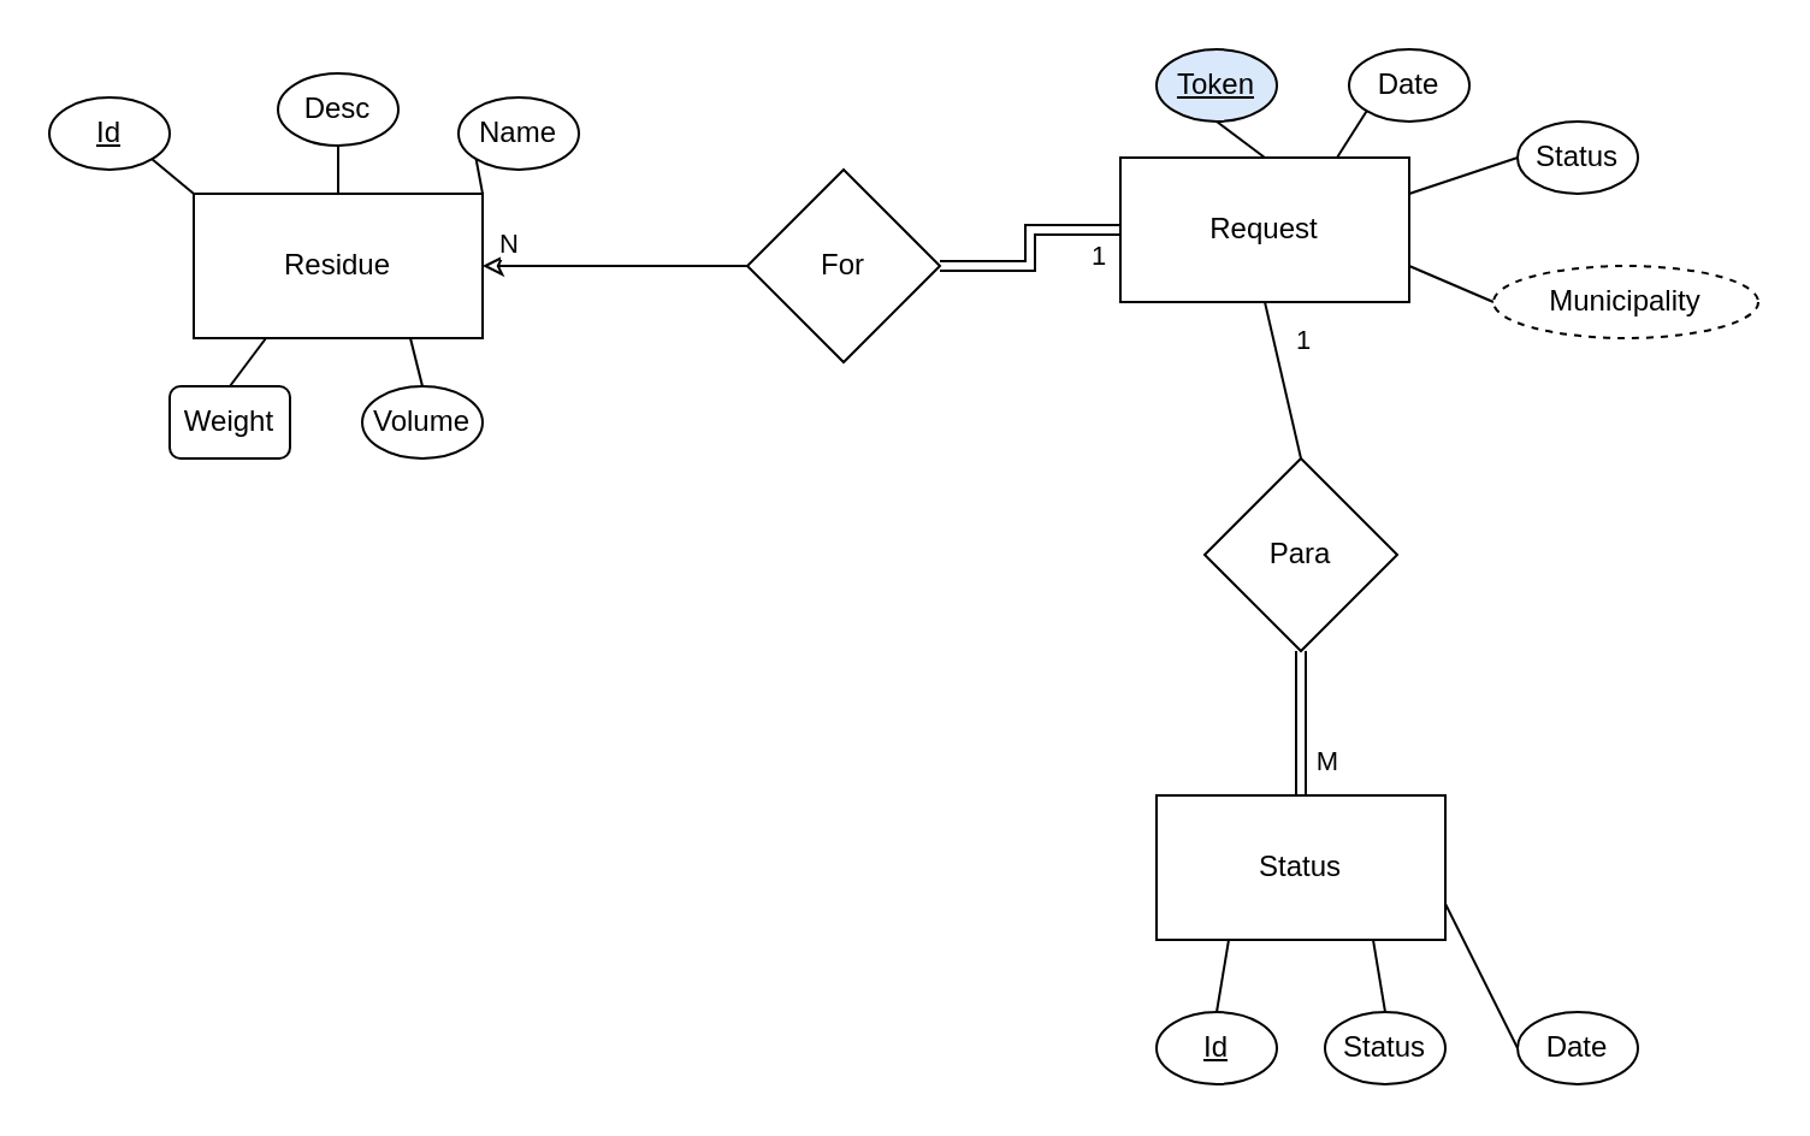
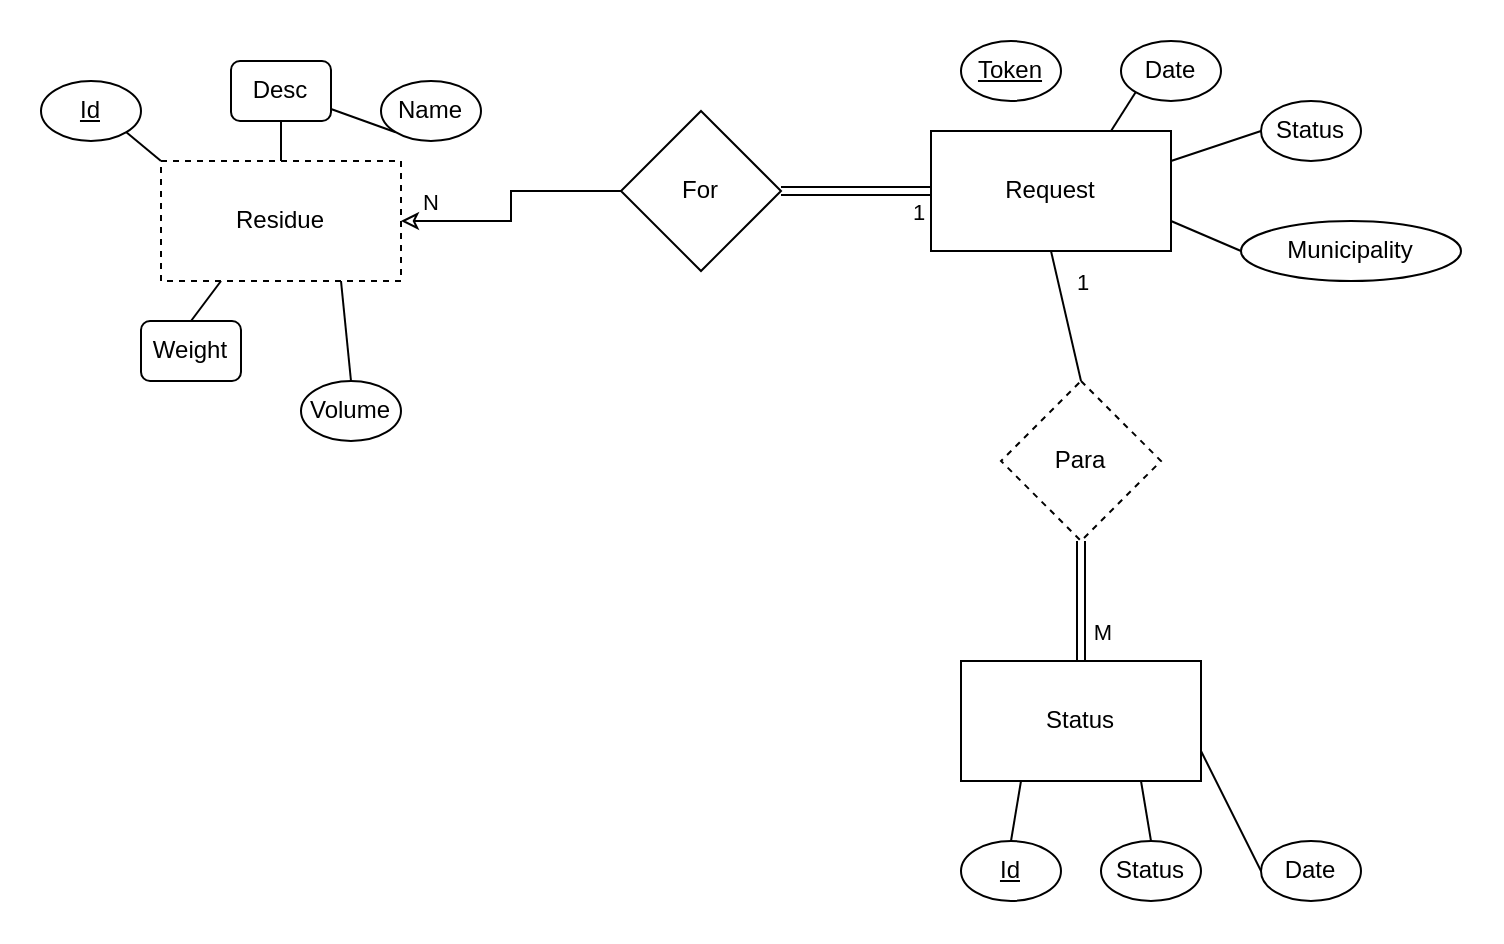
  <mxCell id="0" />
  <mxCell id="1" parent="0" />
- <mxCell id="2" value="Residue" style="rounded=0;whiteSpace=wrap;html=1;" parent="1" vertex="1"><mxGeometry x="80" y="80" width="120" height="60" as="geometry" /></mxCell>
+ <mxCell id="2" value="Residue" style="rounded=0;whiteSpace=wrap;html=1;dashed=1;" parent="1" vertex="1"><mxGeometry x="80" y="80" width="120" height="60" as="geometry" /></mxCell>
  <mxCell id="3" value="Request" style="rounded=0;whiteSpace=wrap;html=1;" parent="1" vertex="1"><mxGeometry x="465" y="65" width="120" height="60" as="geometry" /></mxCell>
  <mxCell id="4" style="edgeStyle=orthogonalEdgeStyle;rounded=0;orthogonalLoop=1;jettySize=auto;html=1;exitX=0;exitY=0.5;exitDx=0;exitDy=0;entryX=1;entryY=0.5;entryDx=0;entryDy=0;endArrow=classic;endFill=0;" parent="1" source="8" target="2" edge="1"><mxGeometry relative="1" as="geometry" /></mxCell>
  <mxCell id="5" value="N" style="edgeLabel;html=1;align=center;verticalAlign=middle;resizable=0;points=[];" parent="4" vertex="1" connectable="0"><mxGeometry x="0.473" y="-2" relative="1" as="geometry"><mxPoint x="-19" y="-8" as="offset" /></mxGeometry></mxCell>
  <mxCell id="6" style="edgeStyle=orthogonalEdgeStyle;rounded=0;orthogonalLoop=1;jettySize=auto;html=1;exitX=1;exitY=0.5;exitDx=0;exitDy=0;entryX=0;entryY=0.5;entryDx=0;entryDy=0;shape=link;" parent="1" source="8" target="3" edge="1"><mxGeometry relative="1" as="geometry" /></mxCell>
  <mxCell id="7" value="1" style="edgeLabel;html=1;align=center;verticalAlign=middle;resizable=0;points=[];" parent="6" vertex="1" connectable="0"><mxGeometry x="0.556" y="-4" relative="1" as="geometry"><mxPoint x="10" y="6" as="offset" /></mxGeometry></mxCell>
- <mxCell id="8" value="For" style="rhombus;whiteSpace=wrap;html=1;" parent="1" vertex="1"><mxGeometry x="310" y="70" width="80" height="80" as="geometry" /></mxCell>
+ <mxCell id="8" value="For" style="rhombus;whiteSpace=wrap;html=1;" parent="1" vertex="1"><mxGeometry x="310" y="55" width="80" height="80" as="geometry" /></mxCell>
  <mxCell id="9" style="edgeStyle=none;shape=connector;rounded=0;orthogonalLoop=1;jettySize=auto;html=1;exitX=1;exitY=1;exitDx=0;exitDy=0;entryX=0;entryY=0;entryDx=0;entryDy=0;strokeColor=default;align=center;verticalAlign=middle;fontFamily=Helvetica;fontSize=11;fontColor=default;labelBackgroundColor=default;endArrow=none;endFill=0;" parent="1" source="10" target="2" edge="1"><mxGeometry relative="1" as="geometry" /></mxCell>
  <mxCell id="10" value="&lt;u&gt;Id&lt;/u&gt;" style="ellipse;whiteSpace=wrap;html=1;" parent="1" vertex="1"><mxGeometry x="20" y="40" width="50" height="30" as="geometry" /></mxCell>
  <mxCell id="11" style="edgeStyle=none;shape=connector;rounded=0;orthogonalLoop=1;jettySize=auto;html=1;exitX=0.5;exitY=1;exitDx=0;exitDy=0;entryX=0.5;entryY=0;entryDx=0;entryDy=0;strokeColor=default;align=center;verticalAlign=middle;fontFamily=Helvetica;fontSize=11;fontColor=default;labelBackgroundColor=default;endArrow=none;endFill=0;" parent="1" source="12" target="2" edge="1"><mxGeometry relative="1" as="geometry" /></mxCell>
- <mxCell id="12" value="Desc" style="ellipse;whiteSpace=wrap;html=1;" parent="1" vertex="1"><mxGeometry x="115" y="30" width="50" height="30" as="geometry" /></mxCell>
+ <mxCell id="12" value="Desc" style="whiteSpace=wrap;html=1;rounded=1;" parent="1" vertex="1"><mxGeometry x="115" y="30" width="50" height="30" as="geometry" /></mxCell>
  <mxCell id="13" style="edgeStyle=none;shape=connector;rounded=0;orthogonalLoop=1;jettySize=auto;html=1;exitX=0;exitY=1;exitDx=0;exitDy=0;entryX=0.75;entryY=0;entryDx=0;entryDy=0;strokeColor=default;align=center;verticalAlign=middle;fontFamily=Helvetica;fontSize=11;fontColor=default;labelBackgroundColor=default;endArrow=none;endFill=0;" parent="1" source="14" target="3" edge="1"><mxGeometry relative="1" as="geometry" /></mxCell>
  <mxCell id="14" value="Date" style="ellipse;whiteSpace=wrap;html=1;" parent="1" vertex="1"><mxGeometry x="560" y="20" width="50" height="30" as="geometry" /></mxCell>
  <mxCell id="15" style="edgeStyle=none;shape=connector;rounded=0;orthogonalLoop=1;jettySize=auto;html=1;exitX=0;exitY=0.5;exitDx=0;exitDy=0;entryX=1;entryY=0.25;entryDx=0;entryDy=0;strokeColor=default;align=center;verticalAlign=middle;fontFamily=Helvetica;fontSize=11;fontColor=default;labelBackgroundColor=default;endArrow=none;endFill=0;" parent="1" source="16" target="3" edge="1"><mxGeometry relative="1" as="geometry" /></mxCell>
  <mxCell id="16" value="Status" style="ellipse;whiteSpace=wrap;html=1;" parent="1" vertex="1"><mxGeometry x="630" y="50" width="50" height="30" as="geometry" /></mxCell>
  <mxCell id="17" style="edgeStyle=none;shape=link;rounded=0;orthogonalLoop=1;jettySize=auto;html=1;exitX=0.5;exitY=1;exitDx=0;exitDy=0;entryX=0.5;entryY=0;entryDx=0;entryDy=0;strokeColor=default;align=center;verticalAlign=middle;fontFamily=Helvetica;fontSize=11;fontColor=default;labelBackgroundColor=default;endArrow=none;endFill=0;" parent="1" source="36" target="23" edge="1"><mxGeometry relative="1" as="geometry"><mxPoint x="540" y="260" as="sourcePoint" /></mxGeometry></mxCell>
  <mxCell id="18" value="M" style="edgeLabel;html=1;align=center;verticalAlign=middle;resizable=0;points=[];fontFamily=Helvetica;fontSize=11;fontColor=default;labelBackgroundColor=default;" parent="17" vertex="1" connectable="0"><mxGeometry x="-0.08" y="1" relative="1" as="geometry"><mxPoint x="9" y="17" as="offset" /></mxGeometry></mxCell>
  <mxCell id="19" style="edgeStyle=none;shape=connector;rounded=0;orthogonalLoop=1;jettySize=auto;html=1;exitX=0.5;exitY=0;exitDx=0;exitDy=0;entryX=0.5;entryY=1;entryDx=0;entryDy=0;strokeColor=default;align=center;verticalAlign=middle;fontFamily=Helvetica;fontSize=11;fontColor=default;labelBackgroundColor=default;endArrow=none;endFill=0;" parent="1" source="36" target="3" edge="1"><mxGeometry relative="1" as="geometry"><mxPoint x="540" y="200" as="sourcePoint" /></mxGeometry></mxCell>
  <mxCell id="20" value="1" style="edgeLabel;html=1;align=center;verticalAlign=middle;resizable=0;points=[];fontFamily=Helvetica;fontSize=11;fontColor=default;labelBackgroundColor=default;" parent="19" vertex="1" connectable="0"><mxGeometry x="0.28" relative="1" as="geometry"><mxPoint x="10" y="-8" as="offset" /></mxGeometry></mxCell>
- <mxCell id="21" style="rounded=0;orthogonalLoop=1;jettySize=auto;html=1;exitX=0.5;exitY=1;exitDx=0;exitDy=0;entryX=0.5;entryY=0;entryDx=0;entryDy=0;endArrow=none;endFill=0;" parent="1" source="22" target="3" edge="1"><mxGeometry relative="1" as="geometry" /></mxCell>
- <mxCell id="22" value="&lt;u&gt;Token&lt;/u&gt;" style="ellipse;whiteSpace=wrap;html=1;fillColor=#dae8fc;" parent="1" vertex="1"><mxGeometry x="480" y="20" width="50" height="30" as="geometry" /></mxCell>
+ <mxCell id="22" value="&lt;u&gt;Token&lt;/u&gt;" style="ellipse;whiteSpace=wrap;html=1;" parent="1" vertex="1"><mxGeometry x="480" y="20" width="50" height="30" as="geometry" /></mxCell>
  <mxCell id="23" value="Status" style="rounded=0;whiteSpace=wrap;html=1;" parent="1" vertex="1"><mxGeometry x="480" y="330" width="120" height="60" as="geometry" /></mxCell>
  <mxCell id="24" style="edgeStyle=none;shape=connector;rounded=0;orthogonalLoop=1;jettySize=auto;html=1;exitX=0;exitY=0.5;exitDx=0;exitDy=0;entryX=1;entryY=0.75;entryDx=0;entryDy=0;strokeColor=default;align=center;verticalAlign=middle;fontFamily=Helvetica;fontSize=11;fontColor=default;labelBackgroundColor=default;endArrow=none;endFill=0;" parent="1" source="25" target="3" edge="1"><mxGeometry relative="1" as="geometry" /></mxCell>
- <mxCell id="25" value="Municipality" style="ellipse;whiteSpace=wrap;html=1;dashed=1;" parent="1" vertex="1"><mxGeometry x="620" y="110" width="110" height="30" as="geometry" /></mxCell>
+ <mxCell id="25" value="Municipality" style="ellipse;whiteSpace=wrap;html=1;" parent="1" vertex="1"><mxGeometry x="620" y="110" width="110" height="30" as="geometry" /></mxCell>
  <mxCell id="26" style="edgeStyle=none;shape=connector;rounded=0;orthogonalLoop=1;jettySize=auto;html=1;exitX=0.5;exitY=0;exitDx=0;exitDy=0;entryX=0.25;entryY=1;entryDx=0;entryDy=0;strokeColor=default;align=center;verticalAlign=middle;fontFamily=Helvetica;fontSize=11;fontColor=default;labelBackgroundColor=default;endArrow=none;endFill=0;" parent="1" source="27" target="23" edge="1"><mxGeometry relative="1" as="geometry" /></mxCell>
  <mxCell id="27" value="&lt;u&gt;Id&lt;/u&gt;" style="ellipse;whiteSpace=wrap;html=1;" parent="1" vertex="1"><mxGeometry x="480" y="420" width="50" height="30" as="geometry" /></mxCell>
  <mxCell id="28" style="rounded=0;orthogonalLoop=1;jettySize=auto;html=1;exitX=0;exitY=0.5;exitDx=0;exitDy=0;entryX=1;entryY=0.75;entryDx=0;entryDy=0;endArrow=none;endFill=0;" parent="1" source="29" target="23" edge="1"><mxGeometry relative="1" as="geometry" /></mxCell>
  <mxCell id="29" value="Date" style="ellipse;whiteSpace=wrap;html=1;" parent="1" vertex="1"><mxGeometry x="630" y="420" width="50" height="30" as="geometry" /></mxCell>
- <mxCell id="30" style="rounded=0;orthogonalLoop=1;jettySize=auto;html=1;exitX=0;exitY=1;exitDx=0;exitDy=0;entryX=1;entryY=0;entryDx=0;entryDy=0;endArrow=none;endFill=0;" parent="1" source="31" target="2" edge="1"><mxGeometry relative="1" as="geometry" /></mxCell>
+ <mxCell id="30" style="rounded=0;orthogonalLoop=1;jettySize=auto;html=1;exitX=0;exitY=1;exitDx=0;exitDy=0;endArrow=none;endFill=0;" parent="1" source="31" target="12" edge="1"><mxGeometry relative="1" as="geometry" /></mxCell>
  <mxCell id="31" value="Name" style="ellipse;whiteSpace=wrap;html=1;" parent="1" vertex="1"><mxGeometry x="190" y="40" width="50" height="30" as="geometry" /></mxCell>
  <mxCell id="32" style="edgeStyle=none;shape=connector;rounded=0;orthogonalLoop=1;jettySize=auto;html=1;exitX=0.5;exitY=0;exitDx=0;exitDy=0;entryX=0.25;entryY=1;entryDx=0;entryDy=0;labelBackgroundColor=default;strokeColor=default;align=center;verticalAlign=middle;fontFamily=Helvetica;fontSize=11;fontColor=default;endArrow=none;endFill=0;" parent="1" source="33" target="2" edge="1"><mxGeometry relative="1" as="geometry" /></mxCell>
  <mxCell id="33" value="Weight" style="whiteSpace=wrap;html=1;rounded=1;" parent="1" vertex="1"><mxGeometry x="70" y="160" width="50" height="30" as="geometry" /></mxCell>
  <mxCell id="34" style="edgeStyle=none;shape=connector;rounded=0;orthogonalLoop=1;jettySize=auto;html=1;exitX=0.5;exitY=0;exitDx=0;exitDy=0;entryX=0.75;entryY=1;entryDx=0;entryDy=0;labelBackgroundColor=default;strokeColor=default;align=center;verticalAlign=middle;fontFamily=Helvetica;fontSize=11;fontColor=default;endArrow=none;endFill=0;" parent="1" source="35" target="2" edge="1"><mxGeometry relative="1" as="geometry" /></mxCell>
- <mxCell id="35" value="Volume" style="ellipse;whiteSpace=wrap;html=1;" parent="1" vertex="1"><mxGeometry x="150" y="160" width="50" height="30" as="geometry" /></mxCell>
- <mxCell id="36" value="Para" style="rhombus;whiteSpace=wrap;html=1;" parent="1" vertex="1"><mxGeometry x="500" y="190" width="80" height="80" as="geometry" /></mxCell>
+ <mxCell id="35" value="Volume" style="ellipse;whiteSpace=wrap;html=1;" parent="1" vertex="1"><mxGeometry x="150" y="190" width="50" height="30" as="geometry" /></mxCell>
+ <mxCell id="36" value="Para" style="rhombus;whiteSpace=wrap;html=1;dashed=1;" parent="1" vertex="1"><mxGeometry x="500" y="190" width="80" height="80" as="geometry" /></mxCell>
  <mxCell id="37" style="rounded=0;orthogonalLoop=1;jettySize=auto;html=1;exitX=0.5;exitY=0;exitDx=0;exitDy=0;entryX=0.75;entryY=1;entryDx=0;entryDy=0;endArrow=none;endFill=0;" parent="1" source="38" target="23" edge="1"><mxGeometry relative="1" as="geometry" /></mxCell>
  <mxCell id="38" value="Status" style="ellipse;whiteSpace=wrap;html=1;" parent="1" vertex="1"><mxGeometry x="550" y="420" width="50" height="30" as="geometry" /></mxCell>
